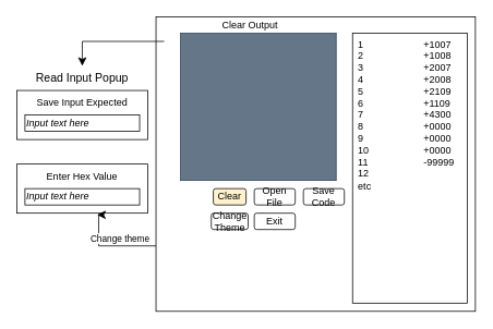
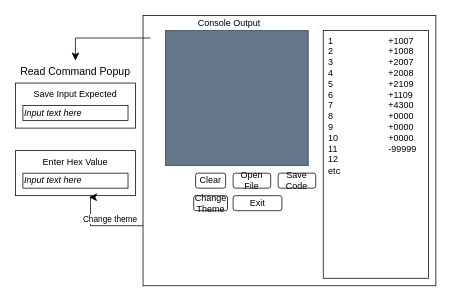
  <mxCell id="0" />
  <mxCell id="1" parent="0" />
  <mxCell id="2" value="" style="rounded=0;whiteSpace=wrap;html=1;" parent="1" vertex="1"><mxGeometry x="190" y="20" width="390" height="360" as="geometry" /></mxCell>
  <mxCell id="3" value="Open File" style="rounded=1;whiteSpace=wrap;html=1;" parent="1" vertex="1"><mxGeometry x="310" y="230" width="50" height="20" as="geometry" /></mxCell>
  <mxCell id="4" value="Save Code" style="rounded=1;whiteSpace=wrap;html=1;" parent="1" vertex="1"><mxGeometry x="370" y="230" width="50" height="20" as="geometry" /></mxCell>
- <mxCell id="5" value="Clear" style="rounded=1;whiteSpace=wrap;html=1;fillColor=#fff2cc;" parent="1" vertex="1"><mxGeometry x="260" y="230" width="40" height="20" as="geometry" /></mxCell>
+ <mxCell id="5" value="Clear" style="rounded=1;whiteSpace=wrap;html=1;" parent="1" vertex="1"><mxGeometry x="260" y="230" width="40" height="20" as="geometry" /></mxCell>
  <mxCell id="6" value="&lt;div&gt;&lt;span style=&quot;background-color: initial;&quot;&gt;1&lt;span style=&quot;white-space: pre;&quot;&gt;&#09;&lt;/span&gt;&lt;span style=&quot;white-space: pre;&quot;&gt;&#09;&lt;/span&gt;&lt;span style=&quot;white-space: pre;&quot;&gt;&#09;&lt;/span&gt;+1007&lt;/span&gt;&lt;br&gt;&lt;/div&gt;&lt;div&gt;2&lt;span style=&quot;white-space: pre;&quot;&gt;&#09;&lt;/span&gt;&lt;span style=&quot;white-space: pre;&quot;&gt;&#09;&lt;/span&gt;&lt;span style=&quot;white-space: pre;&quot;&gt;&#09;&lt;/span&gt;+1008&lt;/div&gt;&lt;div&gt;3&lt;span style=&quot;white-space: pre;&quot;&gt;&#09;&lt;/span&gt;&lt;span style=&quot;white-space: pre;&quot;&gt;&#09;&lt;/span&gt;&lt;span style=&quot;white-space: pre;&quot;&gt;&#09;&lt;/span&gt;+2007&lt;/div&gt;&lt;div&gt;4&lt;span style=&quot;white-space: pre;&quot;&gt;&#09;&lt;/span&gt;&lt;span style=&quot;white-space: pre;&quot;&gt;&#09;&lt;/span&gt;&lt;span style=&quot;white-space: pre;&quot;&gt;&#09;&lt;/span&gt;+2008&lt;/div&gt;&lt;div&gt;5&lt;span style=&quot;white-space: pre;&quot;&gt;&#09;&lt;/span&gt;&lt;span style=&quot;white-space: pre;&quot;&gt;&#09;&lt;/span&gt;&lt;span style=&quot;white-space: pre;&quot;&gt;&#09;&lt;/span&gt;+2109&lt;/div&gt;&lt;div&gt;6&lt;span style=&quot;white-space: pre;&quot;&gt;&#09;&lt;/span&gt;&lt;span style=&quot;white-space: pre;&quot;&gt;&#09;&lt;/span&gt;&lt;span style=&quot;white-space: pre;&quot;&gt;&#09;&lt;/span&gt;+1109&lt;/div&gt;&lt;div&gt;7&lt;span style=&quot;white-space: pre;&quot;&gt;&#09;&lt;/span&gt;&lt;span style=&quot;white-space: pre;&quot;&gt;&#09;&lt;/span&gt;&lt;span style=&quot;white-space: pre;&quot;&gt;&#09;&lt;/span&gt;+4300&lt;/div&gt;&lt;div&gt;8&lt;span style=&quot;white-space: pre;&quot;&gt;&#09;&lt;/span&gt;&lt;span style=&quot;white-space: pre;&quot;&gt;&#09;&lt;/span&gt;&lt;span style=&quot;white-space: pre;&quot;&gt;&#09;&lt;/span&gt;+0000&lt;/div&gt;&lt;div&gt;9&lt;span style=&quot;white-space: pre;&quot;&gt;&#09;&lt;/span&gt;&lt;span style=&quot;white-space: pre;&quot;&gt;&#09;&lt;/span&gt;&lt;span style=&quot;white-space: pre;&quot;&gt;&#09;&lt;/span&gt;+0000&lt;/div&gt;&lt;div&gt;10&lt;span style=&quot;white-space: pre;&quot;&gt;&#09;&lt;/span&gt;&lt;span style=&quot;white-space: pre;&quot;&gt;&#09;&lt;/span&gt;&lt;span style=&quot;white-space: pre;&quot;&gt;&#09;&lt;/span&gt;+0000&lt;/div&gt;&lt;div&gt;11&lt;span style=&quot;white-space: pre;&quot;&gt;&#09;&lt;/span&gt;&lt;span style=&quot;white-space: pre;&quot;&gt;&#09;&lt;/span&gt;&lt;span style=&quot;white-space: pre;&quot;&gt;&#09;&lt;/span&gt;-99999&lt;/div&gt;&lt;div&gt;12&lt;/div&gt;&lt;div&gt;etc&lt;/div&gt;" style="rounded=0;whiteSpace=wrap;html=1;align=left;verticalAlign=top;spacingLeft=5;" parent="1" vertex="1"><mxGeometry x="430" y="40" width="140" height="330" as="geometry" /></mxCell>
  <mxCell id="7" value="" style="rounded=0;whiteSpace=wrap;html=1;fontColor=#ffffff;fillColor=#647687;strokeColor=#314354;align=left;verticalAlign=top;spacingLeft=5;" parent="1" vertex="1"><mxGeometry x="220" y="40" width="190" height="180" as="geometry" /></mxCell>
- <mxCell id="8" value="Clear Output" style="text;html=1;align=center;verticalAlign=middle;whiteSpace=wrap;rounded=0;" parent="1" vertex="1"><mxGeometry x="220" y="20" width="170" height="20" as="geometry" /></mxCell>
- <mxCell id="9" value="Exit" style="rounded=1;whiteSpace=wrap;html=1;" parent="1" vertex="1"><mxGeometry x="310" y="260" width="50" height="20" as="geometry" /></mxCell>
- <mxCell id="10" value="Read Input Popup" style="text;html=1;align=center;verticalAlign=middle;whiteSpace=wrap;rounded=0;fontSize=14;" parent="1" vertex="1"><mxGeometry x="20" y="80" width="160" height="30" as="geometry" /></mxCell>
+ <mxCell id="8" value="Console Output" style="text;html=1;align=center;verticalAlign=middle;whiteSpace=wrap;rounded=0;" parent="1" vertex="1"><mxGeometry x="220" y="20" width="170" height="20" as="geometry" /></mxCell>
+ <mxCell id="9" value="Exit" style="rounded=1;whiteSpace=wrap;html=1;" parent="1" vertex="1"><mxGeometry x="310" y="260" width="65" height="20" as="geometry" /></mxCell>
+ <mxCell id="10" value="Read Command Popup" style="text;html=1;align=center;verticalAlign=middle;whiteSpace=wrap;rounded=0;fontSize=14;" parent="1" vertex="1"><mxGeometry x="20" y="80" width="160" height="30" as="geometry" /></mxCell>
  <mxCell id="11" value="" style="rounded=0;whiteSpace=wrap;html=1;" parent="1" vertex="1"><mxGeometry x="20" y="110" width="160" height="60" as="geometry" /></mxCell>
  <mxCell id="12" value="&lt;i&gt;Input text here&lt;/i&gt;" style="rounded=0;whiteSpace=wrap;html=1;align=left;" parent="1" vertex="1"><mxGeometry x="30" y="140" width="140" height="20" as="geometry" /></mxCell>
  <mxCell id="13" value="Save Input Expected" style="text;html=1;align=center;verticalAlign=middle;whiteSpace=wrap;rounded=0;" parent="1" vertex="1"><mxGeometry x="30" y="110" width="140" height="30" as="geometry" /></mxCell>
  <mxCell id="14" value="" style="edgeStyle=segmentEdgeStyle;endArrow=classic;html=1;curved=0;rounded=0;endSize=8;startSize=8;sourcePerimeterSpacing=0;targetPerimeterSpacing=0;entryX=0.5;entryY=0;entryDx=0;entryDy=0;" parent="1" target="10" edge="1"><mxGeometry width="100" relative="1" as="geometry"><mxPoint x="200" y="50" as="sourcePoint" /><mxPoint x="90" y="70" as="targetPoint" /><Array as="points"><mxPoint x="100" y="50" /></Array></mxGeometry></mxCell>
  <mxCell id="15" value="Change Theme" style="rounded=1;whiteSpace=wrap;html=1;" vertex="1" parent="1"><mxGeometry x="257.5" y="260" width="45" height="20" as="geometry" /></mxCell>
  <mxCell id="16" value="" style="rounded=0;whiteSpace=wrap;html=1;" vertex="1" parent="1"><mxGeometry x="20" y="200" width="160" height="60" as="geometry" /></mxCell>
  <mxCell id="17" value="&lt;i&gt;Input text here&lt;/i&gt;" style="rounded=0;whiteSpace=wrap;html=1;align=left;" vertex="1" parent="1"><mxGeometry x="30" y="230" width="140" height="20" as="geometry" /></mxCell>
  <mxCell id="18" value="Enter Hex Value" style="text;html=1;align=center;verticalAlign=middle;whiteSpace=wrap;rounded=0;" vertex="1" parent="1"><mxGeometry x="30" y="200" width="140" height="30" as="geometry" /></mxCell>
  <mxCell id="19" value="" style="edgeStyle=segmentEdgeStyle;endArrow=classic;html=1;curved=0;rounded=0;endSize=8;startSize=8;sourcePerimeterSpacing=0;targetPerimeterSpacing=0;entryX=0.613;entryY=1.033;entryDx=0;entryDy=0;entryPerimeter=0;" edge="1" parent="1" source="2" target="16"><mxGeometry width="100" relative="1" as="geometry"><mxPoint x="220" y="300" as="sourcePoint" /><mxPoint x="120" y="330" as="targetPoint" /><Array as="points"><mxPoint x="120" y="300" /><mxPoint x="120" y="262" /></Array></mxGeometry></mxCell>
  <mxCell id="20" value="Change theme" style="edgeLabel;html=1;align=center;verticalAlign=middle;resizable=0;points=[];" vertex="1" connectable="0" parent="19"><mxGeometry x="0.06" y="-1" relative="1" as="geometry"><mxPoint x="13" y="-9" as="offset" /></mxGeometry></mxCell>
